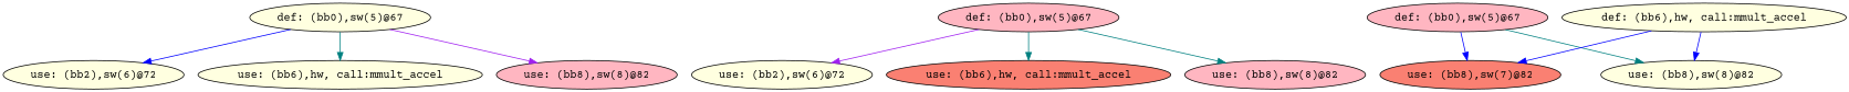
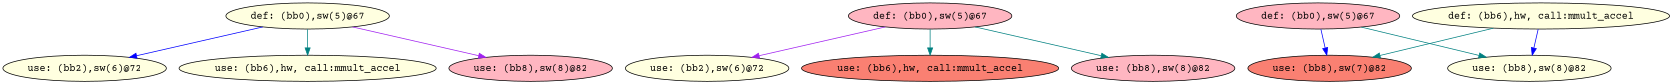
  digraph {
    fontname="Courier Prime"
    node [style=filled fillcolor=lightyellow fontname="Courier Prime"]
    edge [color=teal fontname="Courier Prime"]
    n1 [label="def: (bb0),sw(5)@67"]
    n2 [label="use: (bb2),sw(6)@72"]
    n3 [label="use: (bb6),hw, call:mmult_accel"]
    n4 [label="use: (bb8),sw(8)@82" fillcolor=lightpink]
    n5 [label="def: (bb0),sw(5)@67" fillcolor=lightpink]
    n6 [label="use: (bb2),sw(6)@72"]
    n7 [label="use: (bb6),hw, call:mmult_accel" fillcolor=salmon]
    n8 [label="use: (bb8),sw(8)@82" fillcolor=lightpink]
    n9 [label="def: (bb0),sw(5)@67" fillcolor=lightpink]
    n10 [label="use: (bb8),sw(7)@82" fillcolor=salmon]
    n11 [label="use: (bb8),sw(8)@82"]
    n12 [label="def: (bb6),hw, call:mmult_accel"]
    n1 -> n2 [color=blue]
    n1 -> n3
    n1 -> n4 [color=purple]
    n5 -> n6 [color=purple]
    n5 -> n7
    n5 -> n8
    n9 -> n10 [color=blue]
    n9 -> n11
-   n12 -> n10 [color=blue]
+   n12 -> n10
    n12 -> n11 [color=blue]
  }
